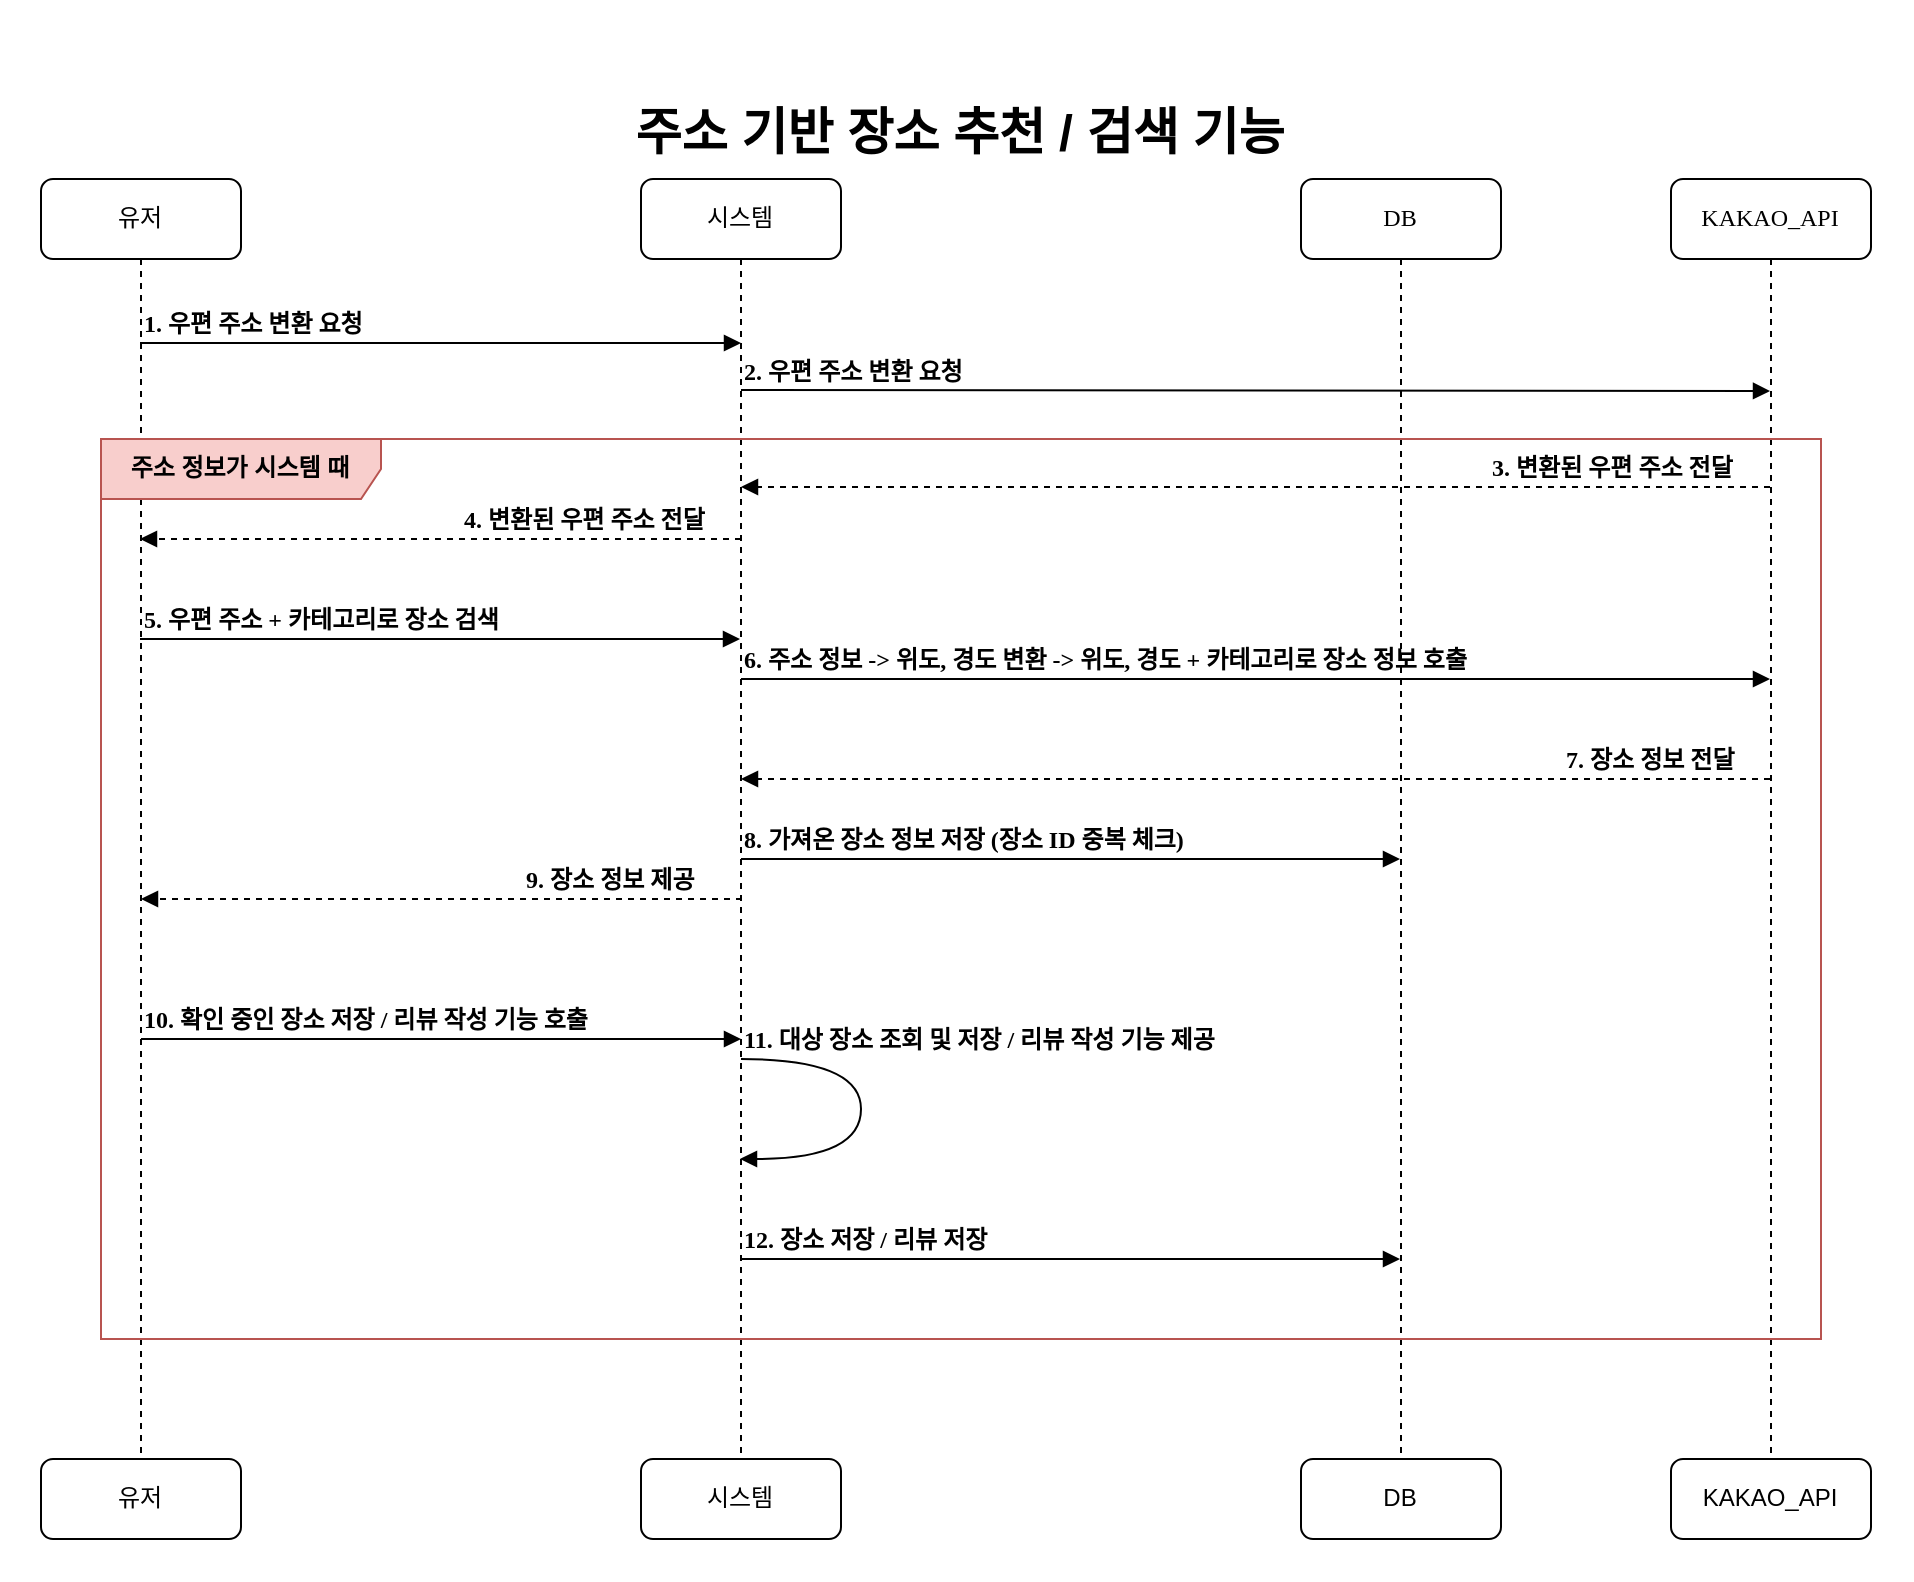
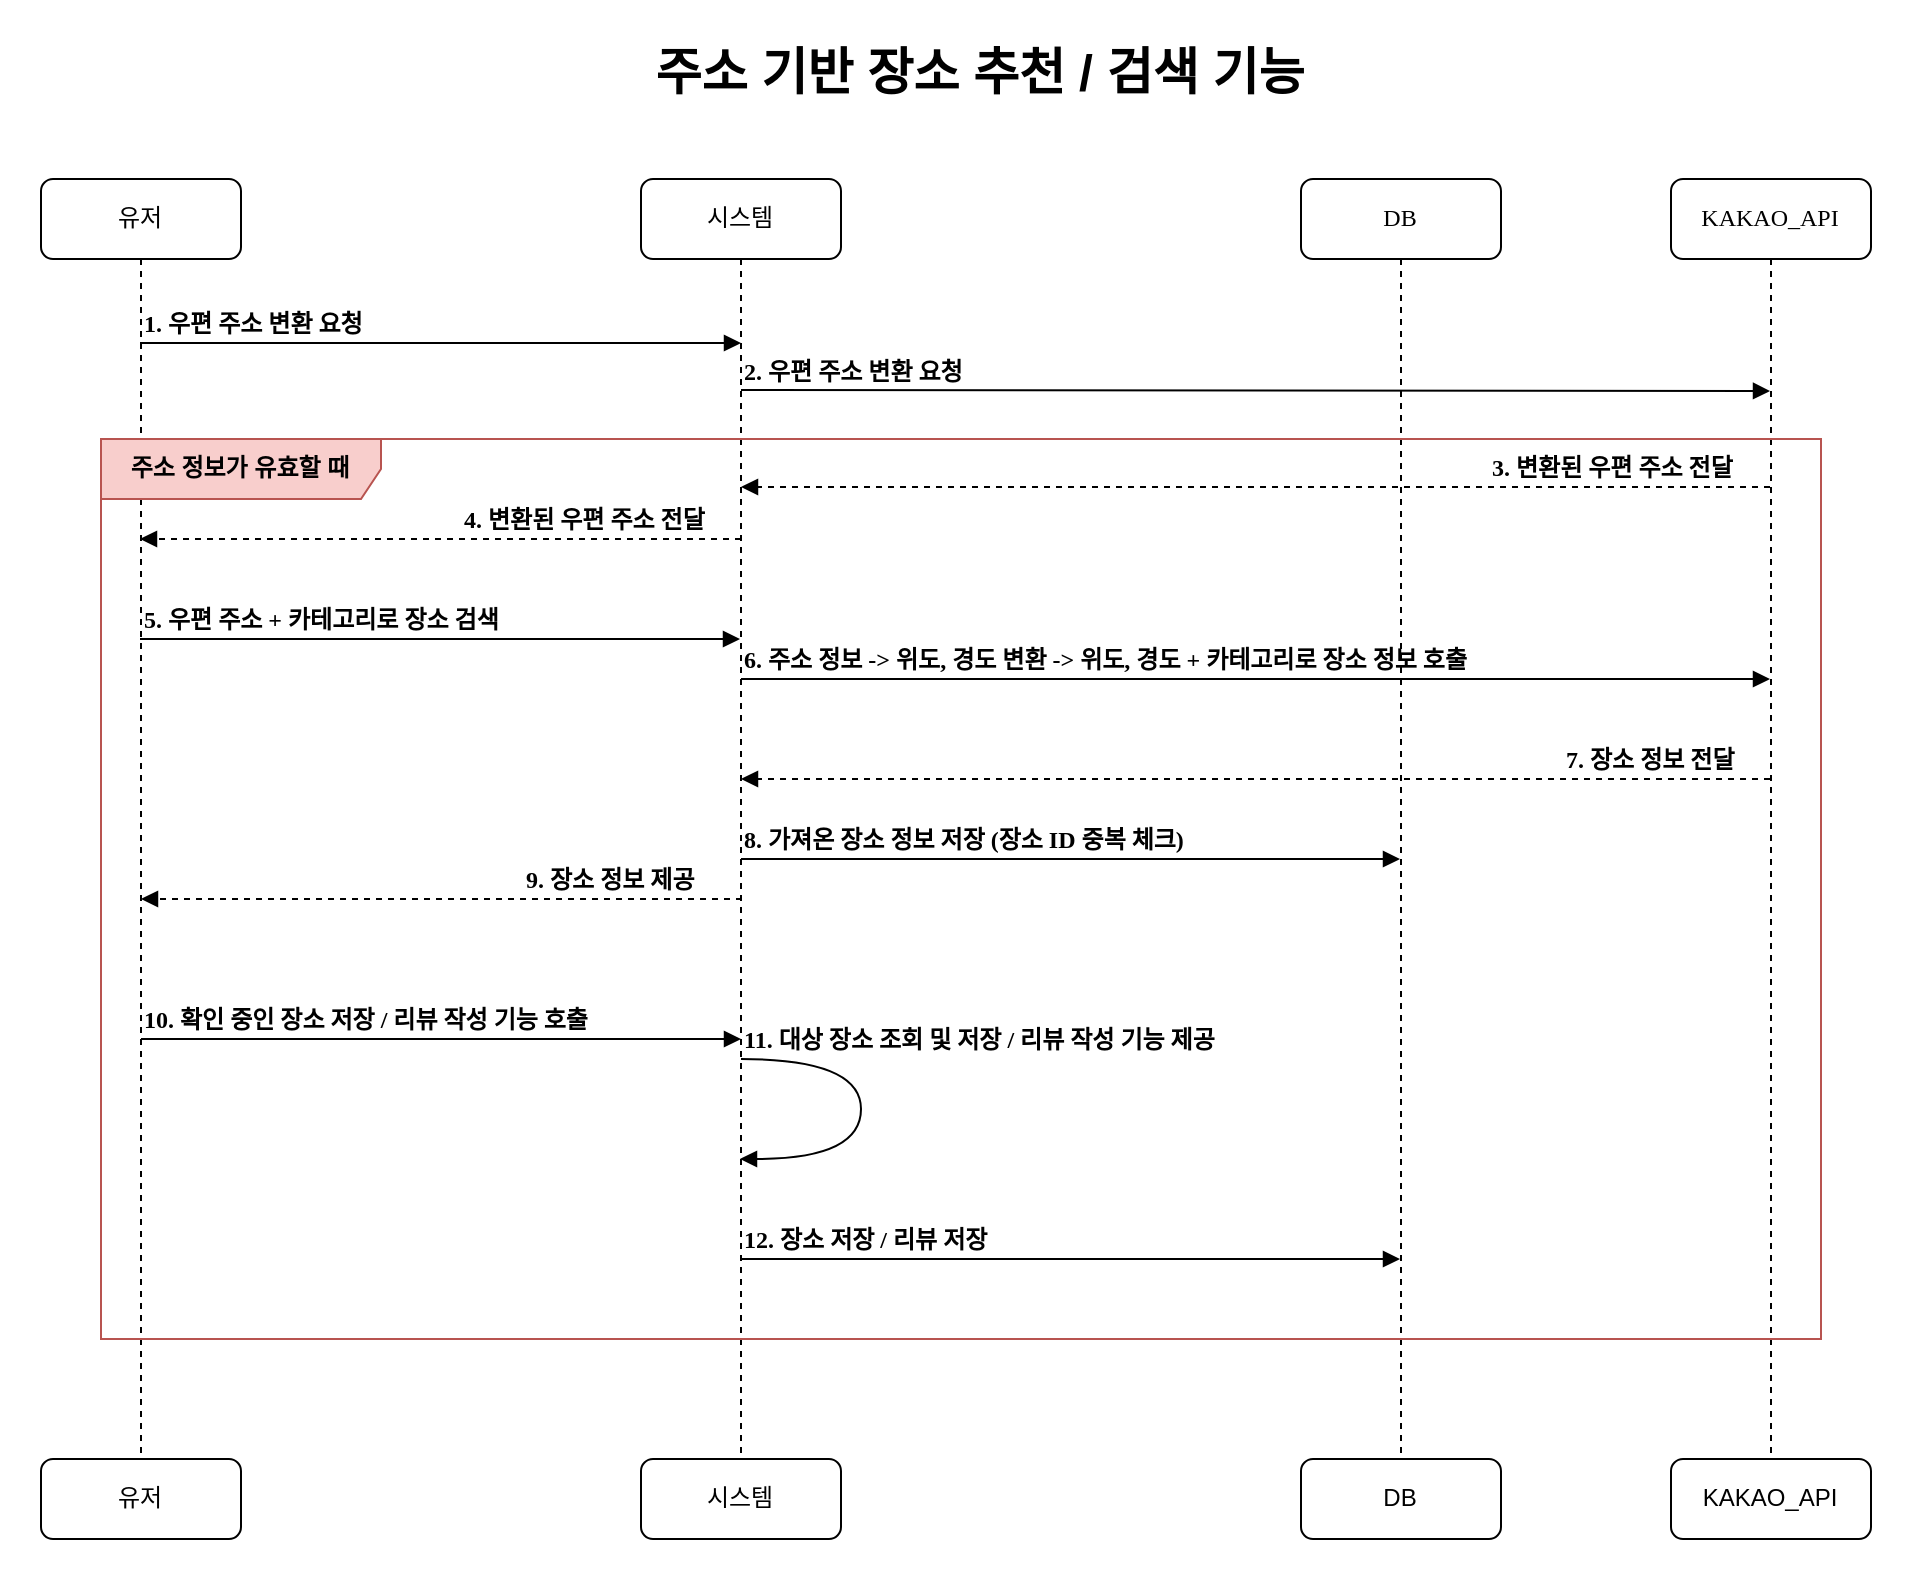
  <mxCell id="0" />
  <mxCell id="1" parent="0" />
  <mxCell id="2" value="시스템" style="shape=umlLifeline;perimeter=lifelinePerimeter;whiteSpace=wrap;html=1;container=1;collapsible=0;recursiveResize=0;outlineConnect=0;rounded=1;shadow=0;comic=0;labelBackgroundColor=none;strokeWidth=1;fontFamily=Verdana;fontSize=12;align=center;" parent="1" vertex="1"><mxGeometry x="320" y="89" width="100" height="640" as="geometry" /></mxCell>
  <mxCell id="3" value="9. 장소 정보 제공" style="html=1;verticalAlign=bottom;endArrow=block;labelBackgroundColor=none;fontFamily=Verdana;fontSize=12;edgeStyle=elbowEdgeStyle;elbow=vertical;align=left;dashed=1;fontStyle=1" edge="1" parent="2"><mxGeometry x="-0.265" relative="1" as="geometry"><mxPoint x="50.5" y="360" as="sourcePoint" /><mxPoint x="-250" y="360" as="targetPoint" /><mxPoint as="offset" /></mxGeometry></mxCell>
  <mxCell id="4" value="DB" style="shape=umlLifeline;perimeter=lifelinePerimeter;whiteSpace=wrap;html=1;container=1;collapsible=0;recursiveResize=0;outlineConnect=0;rounded=1;shadow=0;comic=0;labelBackgroundColor=none;strokeWidth=1;fontFamily=Verdana;fontSize=12;align=center;" parent="1" vertex="1"><mxGeometry x="650" y="89" width="100" height="640" as="geometry" /></mxCell>
  <mxCell id="5" value="11. 대상 장소 조회 및 저장 / 리뷰 작성 기능 제공" style="html=1;verticalAlign=bottom;endArrow=block;labelBackgroundColor=none;fontFamily=Verdana;fontSize=12;elbow=vertical;align=left;fontStyle=1;edgeStyle=orthogonalEdgeStyle;curved=1;" edge="1" parent="4" target="2"><mxGeometry x="-1" relative="1" as="geometry"><mxPoint x="-280" y="440" as="sourcePoint" /><mxPoint x="-69" y="510" as="targetPoint" /><mxPoint as="offset" /><Array as="points"><mxPoint x="-220" y="440" /><mxPoint x="-220" y="490" /></Array></mxGeometry></mxCell>
  <mxCell id="6" value="12. 장소 저장 / 리뷰 저장" style="html=1;verticalAlign=bottom;endArrow=block;labelBackgroundColor=none;fontFamily=Verdana;fontSize=12;edgeStyle=elbowEdgeStyle;elbow=vertical;align=left;exitX=0.5;exitY=0.193;exitDx=0;exitDy=0;exitPerimeter=0;fontStyle=1" edge="1" parent="4"><mxGeometry x="-1" relative="1" as="geometry"><mxPoint x="-280" y="540" as="sourcePoint" /><mxPoint x="49.5" y="540" as="targetPoint" /><mxPoint as="offset" /></mxGeometry></mxCell>
  <mxCell id="7" value="KAKAO_API" style="shape=umlLifeline;perimeter=lifelinePerimeter;whiteSpace=wrap;html=1;container=1;collapsible=0;recursiveResize=0;outlineConnect=0;rounded=1;shadow=0;comic=0;labelBackgroundColor=none;strokeWidth=1;fontFamily=Verdana;fontSize=12;align=center;" parent="1" vertex="1"><mxGeometry x="835" y="89" width="100" height="640" as="geometry" /></mxCell>
  <mxCell id="8" value="8. 가져온 장소 정보 저장 (장소 ID 중복 체크)" style="html=1;verticalAlign=bottom;endArrow=block;labelBackgroundColor=none;fontFamily=Verdana;fontSize=12;edgeStyle=elbowEdgeStyle;elbow=vertical;align=left;exitX=0.5;exitY=0.193;exitDx=0;exitDy=0;exitPerimeter=0;fontStyle=1" edge="1" parent="7" target="4"><mxGeometry x="-1" relative="1" as="geometry"><mxPoint x="-465" y="340" as="sourcePoint" /><mxPoint x="49.5" y="340.06" as="targetPoint" /><mxPoint as="offset" /></mxGeometry></mxCell>
  <mxCell id="9" value="유저" style="shape=umlLifeline;perimeter=lifelinePerimeter;whiteSpace=wrap;html=1;container=1;collapsible=0;recursiveResize=0;outlineConnect=0;rounded=1;shadow=0;comic=0;labelBackgroundColor=none;strokeWidth=1;fontFamily=Verdana;fontSize=12;align=center;" parent="1" vertex="1"><mxGeometry x="20" y="89" width="100" height="640" as="geometry" /></mxCell>
  <mxCell id="10" value="1. 우편 주소 변환 요청" style="html=1;verticalAlign=bottom;endArrow=block;labelBackgroundColor=none;fontFamily=Verdana;fontSize=12;edgeStyle=elbowEdgeStyle;elbow=vertical;align=left;fontStyle=1" parent="1" edge="1"><mxGeometry x="-1" relative="1" as="geometry"><mxPoint x="69.5" y="171" as="sourcePoint" /><mxPoint x="370" y="171" as="targetPoint" /><mxPoint as="offset" /></mxGeometry></mxCell>
  <mxCell id="11" value="2. 우편 주소 변환 요청" style="html=1;verticalAlign=bottom;endArrow=block;labelBackgroundColor=none;fontFamily=Verdana;fontSize=12;edgeStyle=elbowEdgeStyle;elbow=vertical;align=left;exitX=0.5;exitY=0.193;exitDx=0;exitDy=0;exitPerimeter=0;fontStyle=1" edge="1" parent="1"><mxGeometry x="-1" relative="1" as="geometry"><mxPoint x="370" y="194.52" as="sourcePoint" /><mxPoint x="884.5" y="195" as="targetPoint" /><mxPoint as="offset" /></mxGeometry></mxCell>
  <mxCell id="12" value="3. 변환된 우편 주소 전달" style="html=1;verticalAlign=bottom;endArrow=block;labelBackgroundColor=none;fontFamily=Verdana;fontSize=12;edgeStyle=elbowEdgeStyle;elbow=vertical;align=left;dashed=1;fontStyle=1" edge="1" parent="1" source="7"><mxGeometry x="-0.451" relative="1" as="geometry"><mxPoint x="880" y="243" as="sourcePoint" /><mxPoint x="370" y="243" as="targetPoint" /><mxPoint as="offset" /></mxGeometry></mxCell>
  <mxCell id="13" value="4. 변환된 우편 주소 전달" style="html=1;verticalAlign=bottom;endArrow=block;labelBackgroundColor=none;fontFamily=Verdana;fontSize=12;edgeStyle=elbowEdgeStyle;elbow=vertical;align=left;dashed=1;fontStyle=1" edge="1" parent="1" target="9"><mxGeometry x="-0.068" relative="1" as="geometry"><mxPoint x="370" y="269" as="sourcePoint" /><mxPoint x="-140" y="269" as="targetPoint" /><mxPoint as="offset" /></mxGeometry></mxCell>
  <mxCell id="14" value="5. 우편 주소 + 카테고리로 장소 검색" style="html=1;verticalAlign=bottom;endArrow=block;labelBackgroundColor=none;fontFamily=Verdana;fontSize=12;elbow=vertical;align=left;fontStyle=1;edgeStyle=elbowEdgeStyle;" edge="1" parent="1" source="9" target="2"><mxGeometry x="-1" relative="1" as="geometry"><mxPoint x="112" y="319" as="sourcePoint" /><mxPoint x="330" y="319" as="targetPoint" /><mxPoint as="offset" /><Array as="points"><mxPoint x="280" y="319" /></Array></mxGeometry></mxCell>
  <mxCell id="15" value="6. 주소 정보 -&amp;gt; 위도, 경도 변환 -&amp;gt; 위도, 경도 + 카테고리로 장소 정보 호출" style="html=1;verticalAlign=bottom;endArrow=block;labelBackgroundColor=none;fontFamily=Verdana;fontSize=12;edgeStyle=elbowEdgeStyle;elbow=vertical;align=left;exitX=0.5;exitY=0.193;exitDx=0;exitDy=0;exitPerimeter=0;fontStyle=1" edge="1" parent="1"><mxGeometry x="-1" relative="1" as="geometry"><mxPoint x="370" y="339" as="sourcePoint" /><mxPoint x="884.5" y="339.06" as="targetPoint" /><mxPoint as="offset" /></mxGeometry></mxCell>
  <mxCell id="16" value="7. 장소 정보 전달" style="html=1;verticalAlign=bottom;endArrow=block;labelBackgroundColor=none;fontFamily=Verdana;fontSize=12;edgeStyle=elbowEdgeStyle;elbow=vertical;align=left;dashed=1;fontStyle=1" edge="1" parent="1"><mxGeometry x="-0.594" relative="1" as="geometry"><mxPoint x="884.5" y="389" as="sourcePoint" /><mxPoint x="370" y="389" as="targetPoint" /><mxPoint as="offset" /></mxGeometry></mxCell>
  <mxCell id="17" value="10. 확인 중인 장소 저장 / 리뷰 작성 기능 호출" style="html=1;verticalAlign=bottom;endArrow=block;labelBackgroundColor=none;fontFamily=Verdana;fontSize=12;elbow=vertical;align=left;fontStyle=1;edgeStyle=elbowEdgeStyle;" edge="1" parent="1"><mxGeometry x="-1" relative="1" as="geometry"><mxPoint x="70" y="519" as="sourcePoint" /><mxPoint x="370" y="519" as="targetPoint" /><mxPoint as="offset" /><Array as="points"><mxPoint x="280.5" y="519" /></Array></mxGeometry></mxCell>
  <mxCell id="18" value="유저" style="rounded=1;whiteSpace=wrap;html=1;fontSize=12;" vertex="1" parent="1"><mxGeometry x="20" y="729" width="100" height="40" as="geometry" /></mxCell>
  <mxCell id="19" value="시스템" style="rounded=1;whiteSpace=wrap;html=1;fontSize=12;" vertex="1" parent="1"><mxGeometry x="320" y="729" width="100" height="40" as="geometry" /></mxCell>
  <mxCell id="20" value="DB" style="rounded=1;whiteSpace=wrap;html=1;fontSize=12;" vertex="1" parent="1"><mxGeometry x="650" y="729" width="100" height="40" as="geometry" /></mxCell>
  <mxCell id="21" value="KAKAO_API" style="rounded=1;whiteSpace=wrap;html=1;fontSize=12;" vertex="1" parent="1"><mxGeometry x="835" y="729" width="100" height="40" as="geometry" /></mxCell>
- <mxCell id="22" value="&lt;b&gt;주소 정보가 시스템 때&lt;/b&gt;" style="shape=umlFrame;whiteSpace=wrap;html=1;fontSize=12;width=140;height=30;fillColor=#f8cecc;strokeColor=#b85450;" vertex="1" parent="1"><mxGeometry x="50" y="219" width="860" height="450" as="geometry" /></mxCell>
- <mxCell id="23" value="&lt;b&gt;&lt;font style=&quot;font-size: 25px;&quot;&gt;주소 기반 장소 추천 / 검색 기능&lt;/font&gt;&lt;/b&gt;" style="text;html=1;strokeColor=none;fillColor=none;align=center;verticalAlign=middle;whiteSpace=wrap;rounded=0;fontSize=12;" vertex="1" parent="1"><mxGeometry x="295" y="50" width="370" height="30" as="geometry" /></mxCell>
+ <mxCell id="22" value="&lt;b&gt;주소 정보가 유효할 때&lt;/b&gt;" style="shape=umlFrame;whiteSpace=wrap;html=1;fontSize=12;width=140;height=30;fillColor=#f8cecc;strokeColor=#b85450;" vertex="1" parent="1"><mxGeometry x="50" y="219" width="860" height="450" as="geometry" /></mxCell>
+ <mxCell id="23" value="&lt;b&gt;&lt;font style=&quot;font-size: 25px;&quot;&gt;주소 기반 장소 추천 / 검색 기능&lt;/font&gt;&lt;/b&gt;" style="text;html=1;strokeColor=none;fillColor=none;align=center;verticalAlign=middle;whiteSpace=wrap;rounded=0;fontSize=12;" vertex="1" parent="1"><mxGeometry x="305" y="20" width="370" height="30" as="geometry" /></mxCell>
